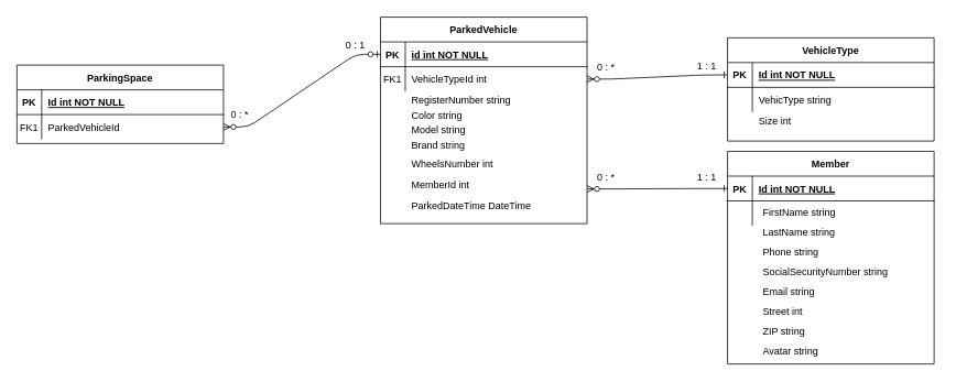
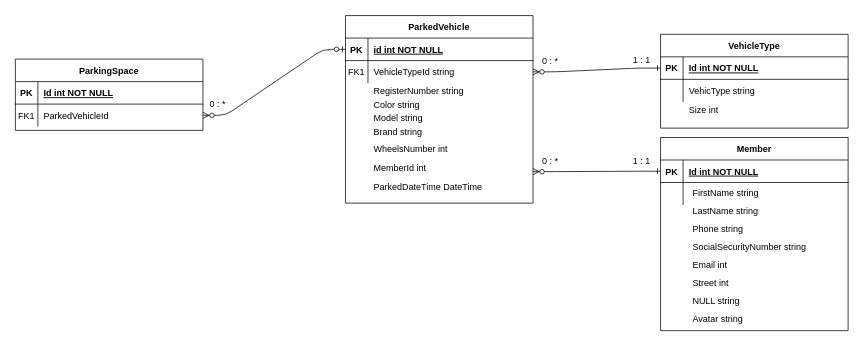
  <mxCell id="0" />
  <mxCell id="1" parent="0" />
  <mxCell id="2" value="" style="edgeStyle=entityRelationEdgeStyle;endArrow=ERone;startArrow=ERzeroToMany;endFill=0;startFill=1;entryX=0;entryY=0.5;entryDx=0;entryDy=0;" parent="1" edge="1"><mxGeometry width="100" height="100" relative="1" as="geometry"><mxPoint x="710" y="228" as="sourcePoint" /><mxPoint x="880" y="227.5" as="targetPoint" /></mxGeometry></mxCell>
  <mxCell id="3" value="ParkedVehicle" style="shape=table;startSize=30;container=1;collapsible=1;childLayout=tableLayout;fixedRows=1;rowLines=0;fontStyle=1;align=center;resizeLast=1;" parent="1" vertex="1"><mxGeometry x="460" y="20" width="250" height="250" as="geometry" /></mxCell>
  <mxCell id="4" value="" style="shape=partialRectangle;collapsible=0;dropTarget=0;pointerEvents=0;fillColor=none;points=[[0,0.5],[1,0.5]];portConstraint=eastwest;top=0;left=0;right=0;bottom=1;" parent="3" vertex="1"><mxGeometry y="30" width="250" height="30" as="geometry" /></mxCell>
  <mxCell id="5" value="PK" style="shape=partialRectangle;overflow=hidden;connectable=0;fillColor=none;top=0;left=0;bottom=0;right=0;fontStyle=1;" parent="4" vertex="1"><mxGeometry width="30" height="30" as="geometry" /></mxCell>
  <mxCell id="6" value="id int NOT NULL " style="shape=partialRectangle;overflow=hidden;connectable=0;fillColor=none;top=0;left=0;bottom=0;right=0;align=left;spacingLeft=6;fontStyle=5;" parent="4" vertex="1"><mxGeometry x="30" width="220" height="30" as="geometry" /></mxCell>
  <mxCell id="7" value="" style="shape=partialRectangle;collapsible=0;dropTarget=0;pointerEvents=0;fillColor=none;points=[[0,0.5],[1,0.5]];portConstraint=eastwest;top=0;left=0;right=0;bottom=0;" parent="3" vertex="1"><mxGeometry y="60" width="250" height="30" as="geometry" /></mxCell>
  <mxCell id="8" value="" style="shape=partialRectangle;overflow=hidden;connectable=0;fillColor=none;top=0;left=0;bottom=0;right=0;" parent="7" vertex="1"><mxGeometry width="30" height="30" as="geometry" /></mxCell>
- <mxCell id="9" value="VehicleTypeId int" style="shape=partialRectangle;overflow=hidden;connectable=0;fillColor=none;top=0;left=0;bottom=0;right=0;align=left;spacingLeft=6;" parent="7" vertex="1"><mxGeometry x="30" width="220" height="30" as="geometry" /></mxCell>
+ <mxCell id="9" value="VehicleTypeId string" style="shape=partialRectangle;overflow=hidden;connectable=0;fillColor=none;top=0;left=0;bottom=0;right=0;align=left;spacingLeft=6;" parent="7" vertex="1"><mxGeometry x="30" width="220" height="30" as="geometry" /></mxCell>
  <mxCell id="10" value="RegisterNumber string" style="shape=partialRectangle;overflow=hidden;connectable=0;fillColor=none;top=0;left=0;bottom=0;right=0;align=left;spacingLeft=6;" parent="1" vertex="1"><mxGeometry x="490" y="104" width="220" height="33" as="geometry" /></mxCell>
  <mxCell id="11" value="Color string" style="shape=partialRectangle;overflow=hidden;connectable=0;fillColor=none;top=0;left=0;bottom=0;right=0;align=left;spacingLeft=6;" parent="1" vertex="1"><mxGeometry x="490" y="122" width="220" height="33" as="geometry" /></mxCell>
  <mxCell id="12" value="Model string" style="shape=partialRectangle;overflow=hidden;connectable=0;fillColor=none;top=0;left=0;bottom=0;right=0;align=left;spacingLeft=6;" parent="1" vertex="1"><mxGeometry x="490" y="140" width="220" height="33" as="geometry" /></mxCell>
  <mxCell id="13" value="Brand string" style="shape=partialRectangle;overflow=hidden;connectable=0;fillColor=none;top=0;left=0;bottom=0;right=0;align=left;spacingLeft=6;" parent="1" vertex="1"><mxGeometry x="490" y="158" width="220" height="33" as="geometry" /></mxCell>
  <mxCell id="14" value="WheelsNumber int" style="shape=partialRectangle;overflow=hidden;connectable=0;fillColor=none;top=0;left=0;bottom=0;right=0;align=left;spacingLeft=6;" parent="1" vertex="1"><mxGeometry x="490" y="181" width="220" height="33" as="geometry" /></mxCell>
  <mxCell id="15" value="VehicleType" style="shape=table;startSize=30;container=1;collapsible=1;childLayout=tableLayout;fixedRows=1;rowLines=0;fontStyle=1;align=center;resizeLast=1;" parent="1" vertex="1"><mxGeometry x="880" y="45" width="250" height="125" as="geometry" /></mxCell>
  <mxCell id="16" value="" style="shape=partialRectangle;collapsible=0;dropTarget=0;pointerEvents=0;fillColor=none;points=[[0,0.5],[1,0.5]];portConstraint=eastwest;top=0;left=0;right=0;bottom=1;" parent="15" vertex="1"><mxGeometry y="30" width="250" height="30" as="geometry" /></mxCell>
  <mxCell id="17" value="PK" style="shape=partialRectangle;overflow=hidden;connectable=0;fillColor=none;top=0;left=0;bottom=0;right=0;fontStyle=1;" parent="16" vertex="1"><mxGeometry width="30" height="30" as="geometry" /></mxCell>
  <mxCell id="18" value="Id int NOT NULL " style="shape=partialRectangle;overflow=hidden;connectable=0;fillColor=none;top=0;left=0;bottom=0;right=0;align=left;spacingLeft=6;fontStyle=5;" parent="16" vertex="1"><mxGeometry x="30" width="220" height="30" as="geometry" /></mxCell>
  <mxCell id="19" value="" style="shape=partialRectangle;collapsible=0;dropTarget=0;pointerEvents=0;fillColor=none;points=[[0,0.5],[1,0.5]];portConstraint=eastwest;top=0;left=0;right=0;bottom=0;" parent="15" vertex="1"><mxGeometry y="60" width="250" height="30" as="geometry" /></mxCell>
  <mxCell id="20" value="" style="shape=partialRectangle;overflow=hidden;connectable=0;fillColor=none;top=0;left=0;bottom=0;right=0;" parent="19" vertex="1"><mxGeometry width="30" height="30" as="geometry" /></mxCell>
  <mxCell id="21" value="VehicType string" style="shape=partialRectangle;overflow=hidden;connectable=0;fillColor=none;top=0;left=0;bottom=0;right=0;align=left;spacingLeft=6;" parent="19" vertex="1"><mxGeometry x="30" width="220" height="30" as="geometry" /></mxCell>
  <mxCell id="22" value="" style="edgeStyle=entityRelationEdgeStyle;endArrow=ERone;startArrow=ERzeroToMany;endFill=0;startFill=1;entryX=0;entryY=0.5;entryDx=0;entryDy=0;exitX=1;exitY=0.5;exitDx=0;exitDy=0;" parent="1" source="7" target="16" edge="1"><mxGeometry width="100" height="100" relative="1" as="geometry"><mxPoint x="710" y="90" as="sourcePoint" /><mxPoint x="890" y="90" as="targetPoint" /></mxGeometry></mxCell>
  <mxCell id="23" value="MemberId int" style="shape=partialRectangle;overflow=hidden;connectable=0;fillColor=none;top=0;left=0;bottom=0;right=0;align=left;spacingLeft=6;" parent="1" vertex="1"><mxGeometry x="490" y="206" width="220" height="33" as="geometry" /></mxCell>
  <mxCell id="24" value="FK1" style="shape=partialRectangle;overflow=hidden;connectable=0;fillColor=none;top=0;left=0;bottom=0;right=0;fontStyle=0;" parent="1" vertex="1"><mxGeometry x="460" y="80" width="30" height="30" as="geometry" /></mxCell>
  <mxCell id="25" value="0 : *" style="text;html=1;strokeColor=none;fillColor=none;align=center;verticalAlign=middle;whiteSpace=wrap;rounded=0;" parent="1" vertex="1"><mxGeometry x="703" y="204" width="60" height="20" as="geometry" /></mxCell>
  <mxCell id="26" value="1 : 1" style="text;html=1;strokeColor=none;fillColor=none;align=center;verticalAlign=middle;whiteSpace=wrap;rounded=0;" parent="1" vertex="1"><mxGeometry x="825" y="70" width="60" height="20" as="geometry" /></mxCell>
  <mxCell id="27" value="1 : 1" style="text;html=1;strokeColor=none;fillColor=none;align=center;verticalAlign=middle;whiteSpace=wrap;rounded=0;" parent="1" vertex="1"><mxGeometry x="825" y="205" width="60" height="20" as="geometry" /></mxCell>
  <mxCell id="28" value="0 : *" style="text;html=1;strokeColor=none;fillColor=none;align=center;verticalAlign=middle;whiteSpace=wrap;rounded=0;" parent="1" vertex="1"><mxGeometry x="703" y="71" width="60" height="20" as="geometry" /></mxCell>
  <mxCell id="29" value="ParkedDateTime DateTime " style="shape=partialRectangle;overflow=hidden;connectable=0;fillColor=none;top=0;left=0;bottom=0;right=0;align=left;spacingLeft=6;" parent="1" vertex="1"><mxGeometry x="490" y="232" width="220" height="33" as="geometry" /></mxCell>
  <mxCell id="30" value="Size int" style="shape=partialRectangle;overflow=hidden;connectable=0;fillColor=none;top=0;left=0;bottom=0;right=0;align=left;spacingLeft=6;" parent="1" vertex="1"><mxGeometry x="910" y="130" width="220" height="30" as="geometry" /></mxCell>
  <mxCell id="31" value="Member" style="shape=table;startSize=30;container=1;collapsible=1;childLayout=tableLayout;fixedRows=1;rowLines=0;fontStyle=1;align=center;resizeLast=1;" parent="1" vertex="1"><mxGeometry x="880" y="182.5" width="250" height="257.5" as="geometry" /></mxCell>
  <mxCell id="32" value="" style="shape=partialRectangle;collapsible=0;dropTarget=0;pointerEvents=0;fillColor=none;points=[[0,0.5],[1,0.5]];portConstraint=eastwest;top=0;left=0;right=0;bottom=1;" parent="31" vertex="1"><mxGeometry y="30" width="250" height="30" as="geometry" /></mxCell>
  <mxCell id="33" value="PK" style="shape=partialRectangle;overflow=hidden;connectable=0;fillColor=none;top=0;left=0;bottom=0;right=0;fontStyle=1;" parent="32" vertex="1"><mxGeometry width="30" height="30" as="geometry" /></mxCell>
  <mxCell id="34" value="Id int NOT NULL " style="shape=partialRectangle;overflow=hidden;connectable=0;fillColor=none;top=0;left=0;bottom=0;right=0;align=left;spacingLeft=6;fontStyle=5;" parent="32" vertex="1"><mxGeometry x="30" width="220" height="30" as="geometry" /></mxCell>
  <mxCell id="35" value="" style="shape=partialRectangle;collapsible=0;dropTarget=0;pointerEvents=0;fillColor=none;points=[[0,0.5],[1,0.5]];portConstraint=eastwest;top=0;left=0;right=0;bottom=0;" parent="31" vertex="1"><mxGeometry y="60" width="250" height="30" as="geometry" /></mxCell>
  <mxCell id="36" value="" style="shape=partialRectangle;overflow=hidden;connectable=0;fillColor=none;top=0;left=0;bottom=0;right=0;" parent="35" vertex="1"><mxGeometry width="30" height="30" as="geometry" /></mxCell>
  <mxCell id="37" value="" style="shape=partialRectangle;overflow=hidden;connectable=0;fillColor=none;top=0;left=0;bottom=0;right=0;align=left;spacingLeft=6;" parent="35" vertex="1"><mxGeometry x="30" width="220" height="30" as="geometry" /></mxCell>
  <mxCell id="38" value="FirstName string" style="shape=partialRectangle;overflow=hidden;connectable=0;fillColor=none;top=0;left=0;bottom=0;right=0;align=left;spacingLeft=6;" parent="1" vertex="1"><mxGeometry x="915" y="241.114" width="220" height="30.058" as="geometry" /></mxCell>
  <mxCell id="39" value="LastName string" style="shape=partialRectangle;overflow=hidden;connectable=0;fillColor=none;top=0;left=0;bottom=0;right=0;align=left;spacingLeft=6;" parent="1" vertex="1"><mxGeometry x="915" y="265" width="220" height="30.058" as="geometry" /></mxCell>
  <mxCell id="40" value="Phone string" style="shape=partialRectangle;overflow=hidden;connectable=0;fillColor=none;top=0;left=0;bottom=0;right=0;align=left;spacingLeft=6;" parent="1" vertex="1"><mxGeometry x="915" y="289" width="220" height="30.058" as="geometry" /></mxCell>
  <mxCell id="41" value="SocialSecurityNumber string" style="shape=partialRectangle;overflow=hidden;connectable=0;fillColor=none;top=0;left=0;bottom=0;right=0;align=left;spacingLeft=6;" parent="1" vertex="1"><mxGeometry x="915" y="313" width="220" height="30.058" as="geometry" /></mxCell>
- <mxCell id="42" value="Email string" style="shape=partialRectangle;overflow=hidden;connectable=0;fillColor=none;top=0;left=0;bottom=0;right=0;align=left;spacingLeft=6;" parent="1" vertex="1"><mxGeometry x="915" y="337" width="220" height="30.058" as="geometry" /></mxCell>
+ <mxCell id="42" value="Email int" style="shape=partialRectangle;overflow=hidden;connectable=0;fillColor=none;top=0;left=0;bottom=0;right=0;align=left;spacingLeft=6;" parent="1" vertex="1"><mxGeometry x="915" y="337" width="220" height="30.058" as="geometry" /></mxCell>
  <mxCell id="43" value="Street int" style="shape=partialRectangle;overflow=hidden;connectable=0;fillColor=none;top=0;left=0;bottom=0;right=0;align=left;spacingLeft=6;" parent="1" vertex="1"><mxGeometry x="915" y="361" width="220" height="30.058" as="geometry" /></mxCell>
- <mxCell id="44" value="ZIP string" style="shape=partialRectangle;overflow=hidden;connectable=0;fillColor=none;top=0;left=0;bottom=0;right=0;align=left;spacingLeft=6;" parent="1" vertex="1"><mxGeometry x="915" y="385" width="220" height="30.058" as="geometry" /></mxCell>
+ <mxCell id="44" value="NULL string" style="shape=partialRectangle;overflow=hidden;connectable=0;fillColor=none;top=0;left=0;bottom=0;right=0;align=left;spacingLeft=6;" parent="1" vertex="1"><mxGeometry x="915" y="385" width="220" height="30.058" as="geometry" /></mxCell>
  <mxCell id="45" value="Avatar string" style="shape=partialRectangle;overflow=hidden;connectable=0;fillColor=none;top=0;left=0;bottom=0;right=0;align=left;spacingLeft=6;" parent="1" vertex="1"><mxGeometry x="915" y="409.441" width="220" height="30.058" as="geometry" /></mxCell>
  <mxCell id="46" value="ParkingSpace" style="shape=table;startSize=30;container=1;collapsible=1;childLayout=tableLayout;fixedRows=1;rowLines=0;fontStyle=1;align=center;resizeLast=1;" vertex="1" parent="1"><mxGeometry x="20" y="78" width="250" height="95" as="geometry" /></mxCell>
  <mxCell id="47" value="" style="shape=partialRectangle;collapsible=0;dropTarget=0;pointerEvents=0;fillColor=none;points=[[0,0.5],[1,0.5]];portConstraint=eastwest;top=0;left=0;right=0;bottom=1;" vertex="1" parent="46"><mxGeometry y="30" width="250" height="30" as="geometry" /></mxCell>
  <mxCell id="48" value="PK" style="shape=partialRectangle;overflow=hidden;connectable=0;fillColor=none;top=0;left=0;bottom=0;right=0;fontStyle=1;" vertex="1" parent="47"><mxGeometry width="30" height="30" as="geometry" /></mxCell>
  <mxCell id="49" value="Id int NOT NULL " style="shape=partialRectangle;overflow=hidden;connectable=0;fillColor=none;top=0;left=0;bottom=0;right=0;align=left;spacingLeft=6;fontStyle=5;" vertex="1" parent="47"><mxGeometry x="30" width="220" height="30" as="geometry" /></mxCell>
  <mxCell id="50" value="" style="shape=partialRectangle;collapsible=0;dropTarget=0;pointerEvents=0;fillColor=none;points=[[0,0.5],[1,0.5]];portConstraint=eastwest;top=0;left=0;right=0;bottom=0;" vertex="1" parent="46"><mxGeometry y="60" width="250" height="30" as="geometry" /></mxCell>
  <mxCell id="51" value="" style="shape=partialRectangle;overflow=hidden;connectable=0;fillColor=none;top=0;left=0;bottom=0;right=0;" vertex="1" parent="50"><mxGeometry width="30" height="30" as="geometry" /></mxCell>
  <mxCell id="52" value="ParkedVehicleId" style="shape=partialRectangle;overflow=hidden;connectable=0;fillColor=none;top=0;left=0;bottom=0;right=0;align=left;spacingLeft=6;" vertex="1" parent="50"><mxGeometry x="30" width="220" height="30" as="geometry" /></mxCell>
  <mxCell id="53" value="FK1" style="shape=partialRectangle;overflow=hidden;connectable=0;fillColor=none;top=0;left=0;bottom=0;right=0;fontStyle=0;" vertex="1" parent="1"><mxGeometry x="20" y="138" width="30" height="30" as="geometry" /></mxCell>
  <mxCell id="54" value="" style="edgeStyle=entityRelationEdgeStyle;endArrow=ERzeroToOne;startArrow=ERzeroToMany;endFill=1;startFill=1;entryX=0;entryY=0.5;entryDx=0;entryDy=0;exitX=1;exitY=0.5;exitDx=0;exitDy=0;" edge="1" parent="1" source="50" target="4"><mxGeometry width="100" height="100" relative="1" as="geometry"><mxPoint x="330" y="95" as="sourcePoint" /><mxPoint x="500" y="90" as="targetPoint" /></mxGeometry></mxCell>
  <mxCell id="55" value="0 : *" style="text;html=1;strokeColor=none;fillColor=none;align=center;verticalAlign=middle;whiteSpace=wrap;rounded=0;" vertex="1" parent="1"><mxGeometry x="260" y="128.5" width="60" height="20" as="geometry" /></mxCell>
- <mxCell id="56" value="0 : 1" style="text;html=1;strokeColor=none;fillColor=none;align=center;verticalAlign=middle;whiteSpace=wrap;rounded=0;" vertex="1" parent="1"><mxGeometry x="400" y="45" width="60" height="20" as="geometry" /></mxCell>
